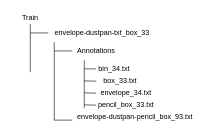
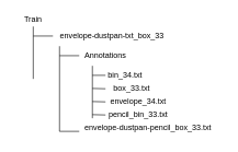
  <mxCell id="0" />
  <mxCell id="1" parent="0" />
  <mxCell id="2" value="Train" style="text;html=1;strokeColor=none;fillColor=none;align=center;verticalAlign=middle;whiteSpace=wrap;rounded=0;" vertex="1" parent="1"><mxGeometry x="20" y="20" width="60" height="20" as="geometry" /></mxCell>
  <mxCell id="3" value="" style="endArrow=none;html=1;rounded=0;" edge="1" parent="1"><mxGeometry width="50" height="50" relative="1" as="geometry"><mxPoint x="50" y="120" as="sourcePoint" /><mxPoint x="50" y="40" as="targetPoint" /></mxGeometry></mxCell>
  <mxCell id="4" value="" style="endArrow=none;html=1;rounded=0;" edge="1" parent="1"><mxGeometry width="50" height="50" relative="1" as="geometry"><mxPoint x="50" y="54.5" as="sourcePoint" /><mxPoint x="80" y="54.5" as="targetPoint" /></mxGeometry></mxCell>
  <mxCell id="5" value="envelope-dustpan-txt_box_33" style="text;html=1;strokeColor=none;fillColor=none;align=center;verticalAlign=middle;whiteSpace=wrap;rounded=0;" vertex="1" parent="1"><mxGeometry x="60" y="40" width="220" height="30" as="geometry" /></mxCell>
  <mxCell id="6" value="" style="endArrow=none;html=1;rounded=0;" edge="1" parent="1"><mxGeometry width="50" height="50" relative="1" as="geometry"><mxPoint x="90" y="200" as="sourcePoint" /><mxPoint x="90" y="70" as="targetPoint" /></mxGeometry></mxCell>
  <mxCell id="7" value="" style="endArrow=none;html=1;rounded=0;" edge="1" parent="1"><mxGeometry width="50" height="50" relative="1" as="geometry"><mxPoint x="90" y="84.5" as="sourcePoint" /><mxPoint x="120" y="84.5" as="targetPoint" /></mxGeometry></mxCell>
  <mxCell id="8" value="Annotations" style="text;html=1;strokeColor=none;fillColor=none;align=center;verticalAlign=middle;whiteSpace=wrap;rounded=0;" vertex="1" parent="1"><mxGeometry x="130" y="70" width="60" height="30" as="geometry" /></mxCell>
  <mxCell id="9" value="" style="endArrow=none;html=1;rounded=0;" edge="1" parent="1"><mxGeometry width="50" height="50" relative="1" as="geometry"><mxPoint x="140" y="180" as="sourcePoint" /><mxPoint x="140" y="100" as="targetPoint" /><Array as="points" /></mxGeometry></mxCell>
  <mxCell id="10" value="bin_34.txt" style="text;html=1;strokeColor=none;fillColor=none;align=center;verticalAlign=middle;whiteSpace=wrap;rounded=0;" vertex="1" parent="1"><mxGeometry x="160" y="100" width="60" height="30" as="geometry" /></mxCell>
  <mxCell id="11" value="box_33.txt" style="text;html=1;strokeColor=none;fillColor=none;align=center;verticalAlign=middle;whiteSpace=wrap;rounded=0;" vertex="1" parent="1"><mxGeometry x="170" y="120" width="60" height="30" as="geometry" /></mxCell>
  <mxCell id="12" value="envelope_34.txt" style="text;html=1;strokeColor=none;fillColor=none;align=center;verticalAlign=middle;whiteSpace=wrap;rounded=0;" vertex="1" parent="1"><mxGeometry x="180" y="140" width="60" height="30" as="geometry" /></mxCell>
- <mxCell id="13" value="pencil_box_33.txt" style="text;html=1;strokeColor=none;fillColor=none;align=center;verticalAlign=middle;whiteSpace=wrap;rounded=0;" vertex="1" parent="1"><mxGeometry x="180" y="160" width="60" height="30" as="geometry" /></mxCell>
+ <mxCell id="13" value="pencil_bin_33.txt" style="text;html=1;strokeColor=none;fillColor=none;align=center;verticalAlign=middle;whiteSpace=wrap;rounded=0;" vertex="1" parent="1"><mxGeometry x="180" y="160" width="60" height="30" as="geometry" /></mxCell>
  <mxCell id="14" value="" style="endArrow=none;html=1;rounded=0;" edge="1" parent="1"><mxGeometry width="50" height="50" relative="1" as="geometry"><mxPoint x="140" y="114.5" as="sourcePoint" /><mxPoint x="160" y="114.5" as="targetPoint" /></mxGeometry></mxCell>
  <mxCell id="15" value="" style="endArrow=none;html=1;rounded=0;" edge="1" parent="1"><mxGeometry width="50" height="50" relative="1" as="geometry"><mxPoint x="140" y="134.5" as="sourcePoint" /><mxPoint x="160" y="135" as="targetPoint" /></mxGeometry></mxCell>
  <mxCell id="16" value="" style="endArrow=none;html=1;rounded=0;" edge="1" parent="1"><mxGeometry width="50" height="50" relative="1" as="geometry"><mxPoint x="140" y="154.5" as="sourcePoint" /><mxPoint x="160" y="155" as="targetPoint" /></mxGeometry></mxCell>
  <mxCell id="17" value="" style="endArrow=none;html=1;rounded=0;" edge="1" parent="1"><mxGeometry width="50" height="50" relative="1" as="geometry"><mxPoint x="140" y="174.5" as="sourcePoint" /><mxPoint x="160" y="175" as="targetPoint" /></mxGeometry></mxCell>
  <mxCell id="18" value="" style="endArrow=none;html=1;rounded=0;" edge="1" parent="1"><mxGeometry width="50" height="50" relative="1" as="geometry"><mxPoint x="90" y="200" as="sourcePoint" /><mxPoint x="120" y="200" as="targetPoint" /></mxGeometry></mxCell>
- <mxCell id="19" value="envelope-dustpan-pencil_box_93.txt" style="text;html=1;strokeColor=none;fillColor=none;align=center;verticalAlign=middle;whiteSpace=wrap;rounded=0;" vertex="1" parent="1"><mxGeometry x="110" y="180" width="230" height="30" as="geometry" /></mxCell>
+ <mxCell id="19" value="envelope-dustpan-pencil_box_33.txt" style="text;html=1;strokeColor=none;fillColor=none;align=center;verticalAlign=middle;whiteSpace=wrap;rounded=0;" vertex="1" parent="1"><mxGeometry x="110" y="180" width="230" height="30" as="geometry" /></mxCell>
